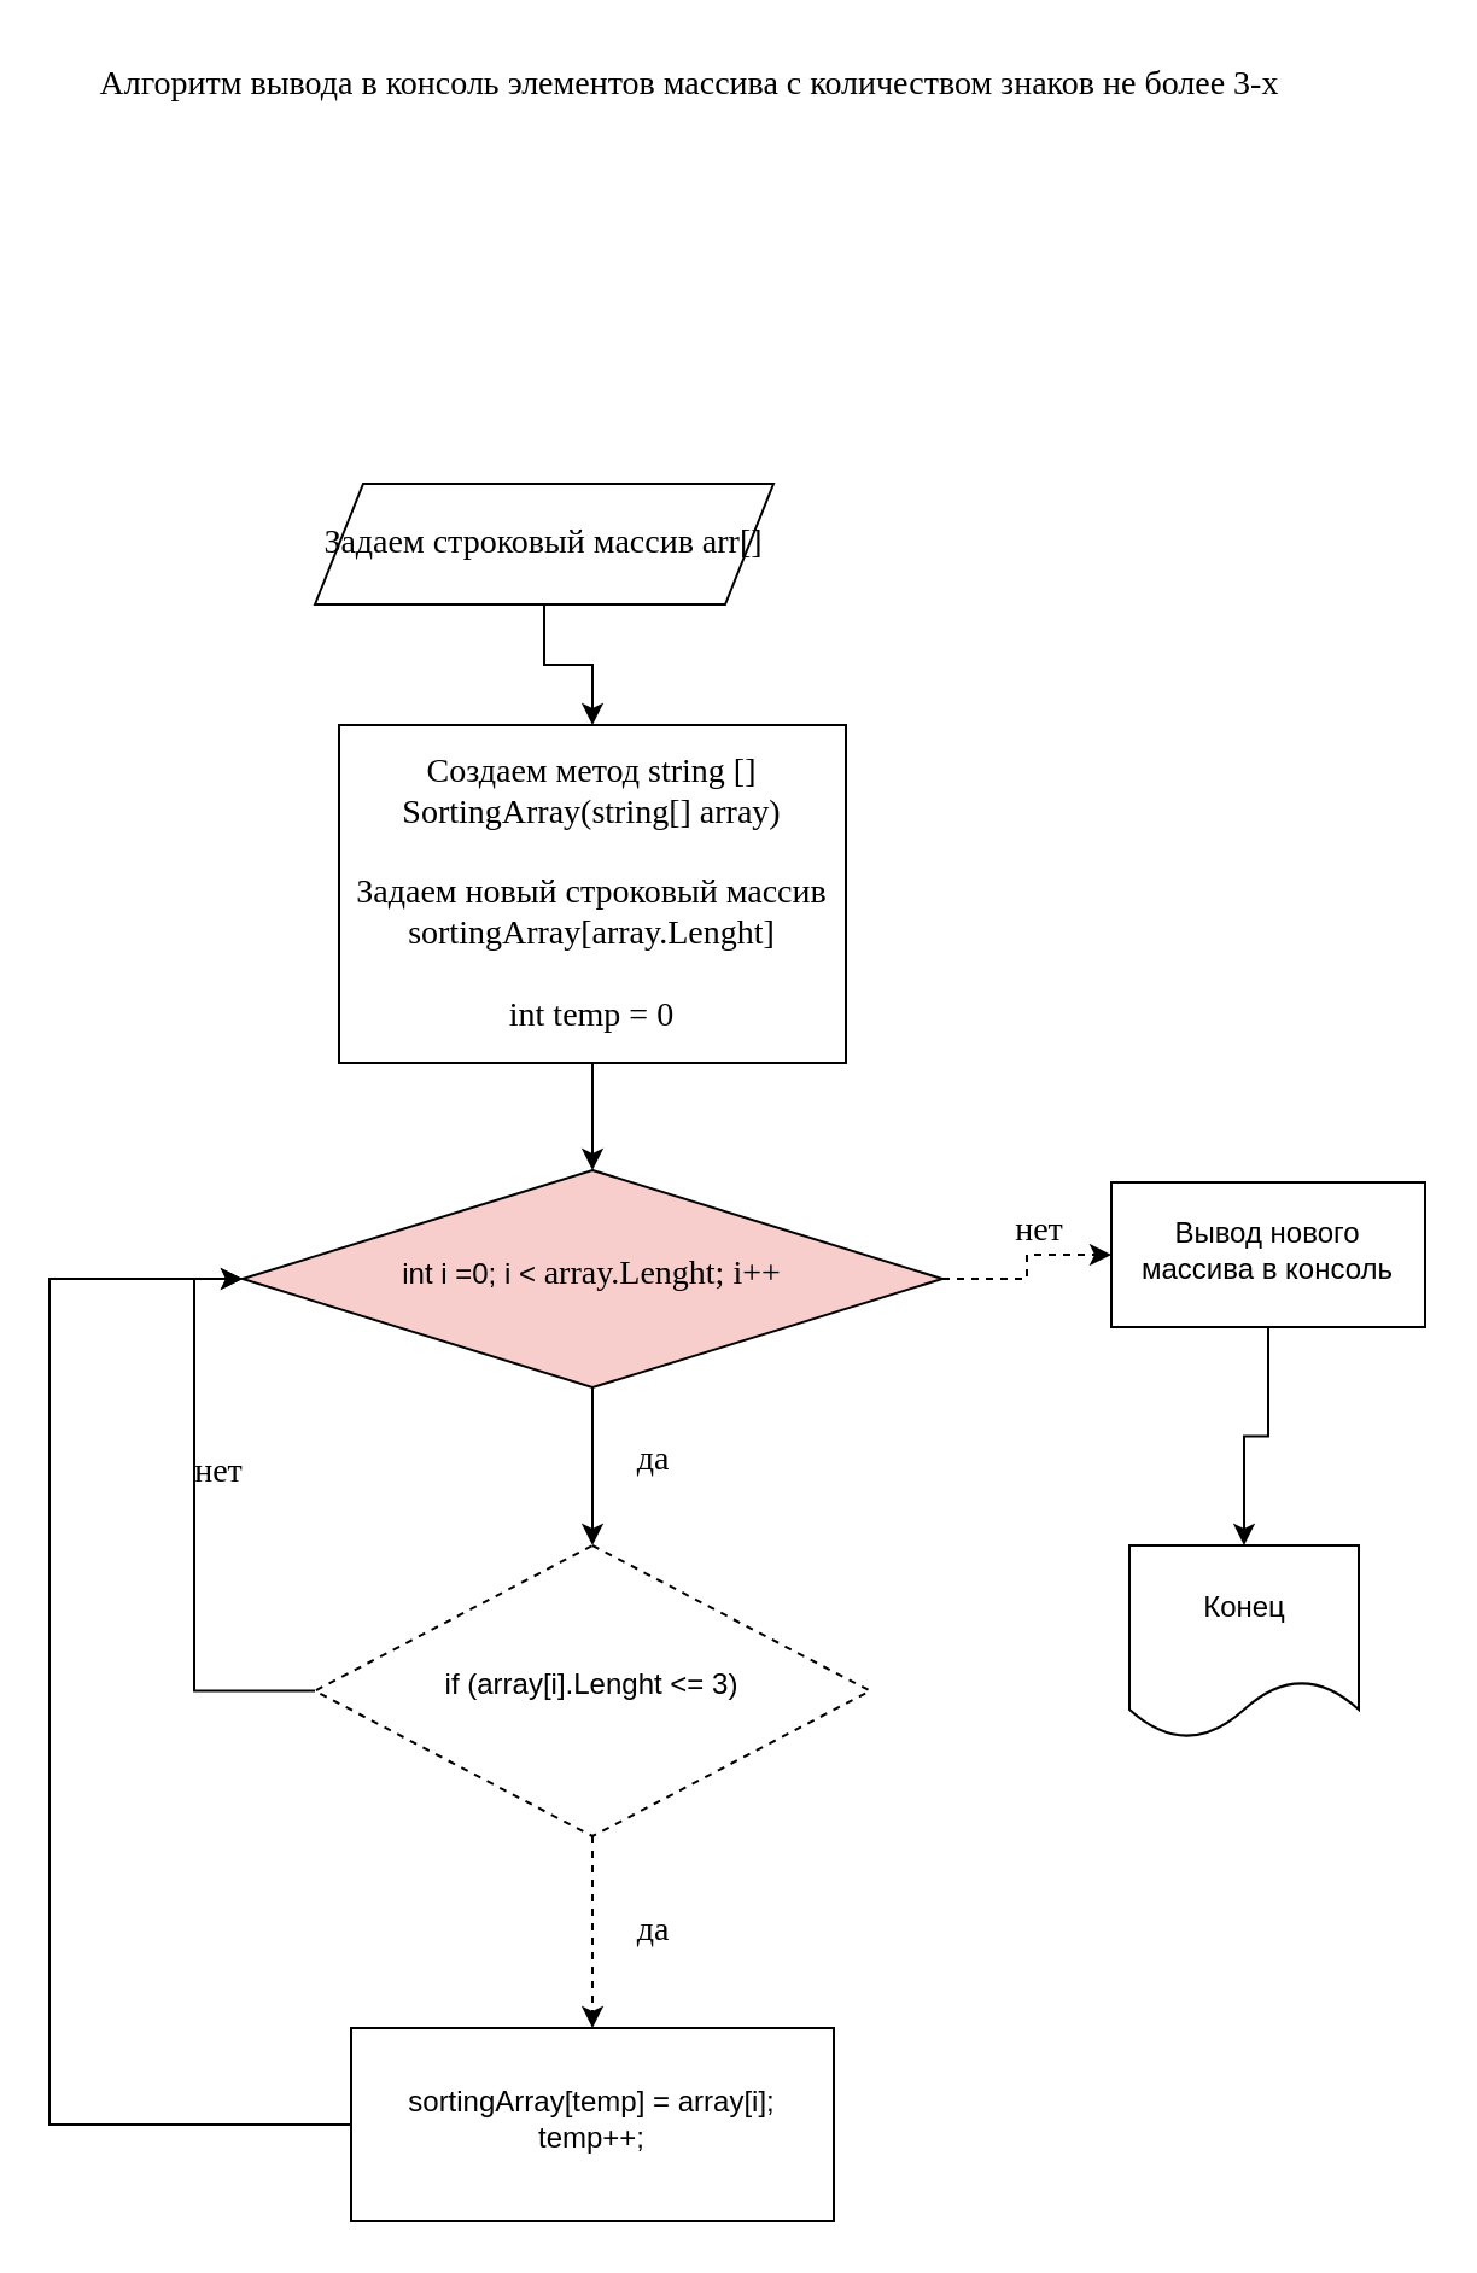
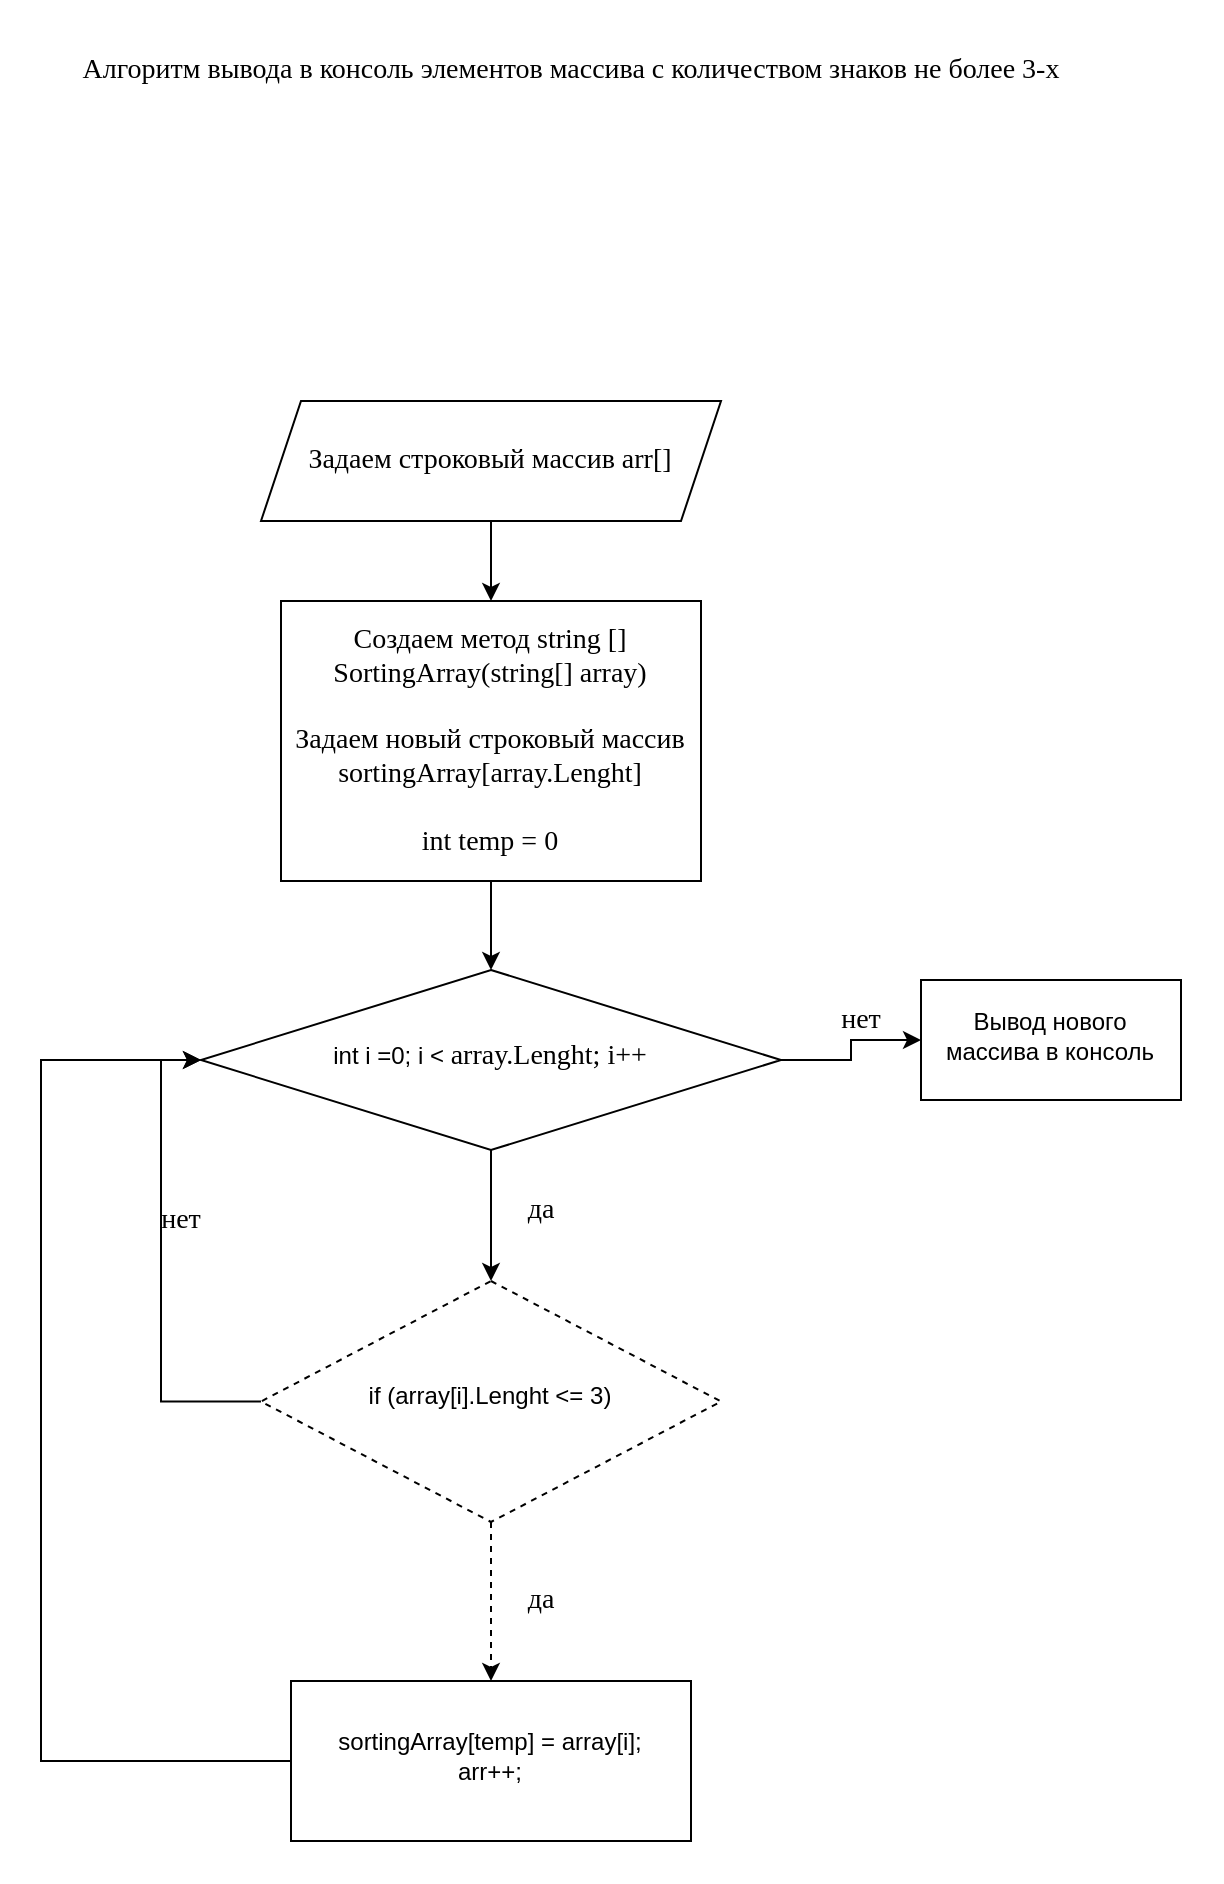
  <mxCell id="0" />
  <mxCell id="1" parent="0" />
- <mxCell id="2" value="" style="edgeStyle=orthogonalEdgeStyle;rounded=0;orthogonalLoop=1;jettySize=auto;html=1;fontFamily=Times New Roman;fontSize=14;dashed=1;" edge="1" parent="1" source="4" target="11"><mxGeometry relative="1" as="geometry" /></mxCell>
+ <mxCell id="2" value="" style="edgeStyle=orthogonalEdgeStyle;rounded=0;orthogonalLoop=1;jettySize=auto;html=1;fontFamily=Times New Roman;fontSize=14;" edge="1" parent="1" source="4" target="11"><mxGeometry relative="1" as="geometry" /></mxCell>
  <mxCell id="3" style="edgeStyle=orthogonalEdgeStyle;rounded=0;orthogonalLoop=1;jettySize=auto;html=1;exitX=0.5;exitY=1;exitDx=0;exitDy=0;fontFamily=Times New Roman;fontSize=14;" edge="1" parent="1" source="4" target="15"><mxGeometry relative="1" as="geometry" /></mxCell>
- <mxCell id="4" value="int i =0; i &amp;lt;&amp;nbsp;&lt;span style=&quot;font-family: &amp;quot;Times New Roman&amp;quot;; font-size: 14px;&quot;&gt;array.Lenght; i++&lt;/span&gt;" style="rhombus;whiteSpace=wrap;html=1;shadow=0;fontFamily=Helvetica;fontSize=12;align=center;strokeWidth=1;spacing=6;spacingTop=-4;fillColor=#f8cecc;" parent="1" vertex="1"><mxGeometry x="100" y="484.5" width="290" height="90" as="geometry" /></mxCell>
+ <mxCell id="4" value="int i =0; i &amp;lt;&amp;nbsp;&lt;span style=&quot;font-family: &amp;quot;Times New Roman&amp;quot;; font-size: 14px;&quot;&gt;array.Lenght; i++&lt;/span&gt;" style="rhombus;whiteSpace=wrap;html=1;shadow=0;fontFamily=Helvetica;fontSize=12;align=center;strokeWidth=1;spacing=6;spacingTop=-4;" parent="1" vertex="1"><mxGeometry x="100" y="484.5" width="290" height="90" as="geometry" /></mxCell>
  <mxCell id="5" value="&lt;font face=&quot;Times New Roman&quot; style=&quot;font-size: 14px;&quot;&gt;Алгоритм вывода в консоль элементов массива с количеством знаков не более 3-х&lt;/font&gt;" style="text;html=1;align=center;verticalAlign=middle;resizable=0;points=[];autosize=1;strokeColor=none;fillColor=none;" vertex="1" parent="1"><mxGeometry x="30" y="20" width="510" height="30" as="geometry" /></mxCell>
  <mxCell id="6" style="edgeStyle=orthogonalEdgeStyle;rounded=0;orthogonalLoop=1;jettySize=auto;html=1;exitX=0.5;exitY=1;exitDx=0;exitDy=0;entryX=0.5;entryY=0;entryDx=0;entryDy=0;fontFamily=Times New Roman;fontSize=14;" edge="1" parent="1" source="7" target="9"><mxGeometry relative="1" as="geometry" /></mxCell>
- <mxCell id="7" value="Задаем строковый массив arr[]" style="shape=parallelogram;perimeter=parallelogramPerimeter;whiteSpace=wrap;html=1;fixedSize=1;fontFamily=Times New Roman;fontSize=14;" vertex="1" parent="1"><mxGeometry x="130" y="200" width="190" height="50" as="geometry" /></mxCell>
+ <mxCell id="7" value="Задаем строковый массив arr[]" style="shape=parallelogram;perimeter=parallelogramPerimeter;whiteSpace=wrap;html=1;fixedSize=1;fontFamily=Times New Roman;fontSize=14;" vertex="1" parent="1"><mxGeometry x="130" y="200" width="230" height="60" as="geometry" /></mxCell>
  <mxCell id="8" style="edgeStyle=orthogonalEdgeStyle;rounded=0;orthogonalLoop=1;jettySize=auto;html=1;exitX=0.5;exitY=1;exitDx=0;exitDy=0;entryX=0.5;entryY=0;entryDx=0;entryDy=0;fontFamily=Times New Roman;fontSize=14;" edge="1" parent="1" source="9" target="4"><mxGeometry relative="1" as="geometry" /></mxCell>
  <mxCell id="9" value="Создаем метод string []&lt;br&gt;SortingArray(string[] array)&lt;br&gt;&lt;br&gt;Задаем новый строковый массив&lt;br&gt;sortingArray[array.Lenght]&lt;br&gt;&lt;br&gt;int temp = 0" style="rounded=0;whiteSpace=wrap;html=1;fontFamily=Times New Roman;fontSize=14;" vertex="1" parent="1"><mxGeometry x="140" y="300" width="210" height="140" as="geometry" /></mxCell>
- <mxCell id="10" style="edgeStyle=orthogonalEdgeStyle;rounded=0;orthogonalLoop=1;jettySize=auto;html=1;exitX=0.5;exitY=1;exitDx=0;exitDy=0;entryX=0.5;entryY=0;entryDx=0;entryDy=0;fontFamily=Times New Roman;fontSize=14;" edge="1" parent="1" source="11" target="12"><mxGeometry relative="1" as="geometry" /></mxCell>
  <mxCell id="11" value="Вывод нового массива в консоль" style="whiteSpace=wrap;html=1;shadow=0;strokeWidth=1;spacing=6;spacingTop=-4;" vertex="1" parent="1"><mxGeometry x="460" y="489.5" width="130" height="60" as="geometry" /></mxCell>
- <mxCell id="12" value="Конец" style="shape=document;whiteSpace=wrap;html=1;boundedLbl=1;shadow=0;strokeWidth=1;spacing=6;spacingTop=-4;" vertex="1" parent="1"><mxGeometry x="467.5" y="640" width="95" height="80" as="geometry" /></mxCell>
  <mxCell id="13" value="" style="edgeStyle=orthogonalEdgeStyle;rounded=0;orthogonalLoop=1;jettySize=auto;html=1;fontFamily=Times New Roman;fontSize=14;exitX=0.5;exitY=1;exitDx=0;exitDy=0;dashed=1;" edge="1" parent="1" source="15" target="17"><mxGeometry relative="1" as="geometry"><mxPoint x="248" y="800" as="sourcePoint" /></mxGeometry></mxCell>
  <mxCell id="14" style="edgeStyle=orthogonalEdgeStyle;rounded=0;orthogonalLoop=1;jettySize=auto;html=1;exitX=0;exitY=0.5;exitDx=0;exitDy=0;entryX=0;entryY=0.5;entryDx=0;entryDy=0;fontFamily=Times New Roman;fontSize=14;" edge="1" parent="1" source="15" target="4"><mxGeometry relative="1" as="geometry" /></mxCell>
  <mxCell id="15" value="if (array[i].Lenght &amp;lt;= 3)" style="rhombus;whiteSpace=wrap;html=1;shadow=0;strokeWidth=1;spacing=6;spacingTop=-4;dashed=1;" vertex="1" parent="1"><mxGeometry x="130" y="640" width="230" height="120.5" as="geometry" /></mxCell>
  <mxCell id="16" style="edgeStyle=orthogonalEdgeStyle;rounded=0;orthogonalLoop=1;jettySize=auto;html=1;exitX=0;exitY=0.5;exitDx=0;exitDy=0;entryX=0;entryY=0.5;entryDx=0;entryDy=0;fontFamily=Times New Roman;fontSize=14;" edge="1" parent="1" source="17" target="4"><mxGeometry relative="1" as="geometry"><Array as="points"><mxPoint x="20" y="880" /><mxPoint x="20" y="530" /></Array></mxGeometry></mxCell>
- <mxCell id="17" value="sortingArray[temp] = array[i];&lt;br&gt;temp++;" style="whiteSpace=wrap;html=1;shadow=0;strokeWidth=1;spacing=6;spacingTop=-4;" vertex="1" parent="1"><mxGeometry x="145" y="840" width="200" height="80" as="geometry" /></mxCell>
+ <mxCell id="17" value="sortingArray[temp] = array[i];&lt;br&gt;arr++;" style="whiteSpace=wrap;html=1;shadow=0;strokeWidth=1;spacing=6;spacingTop=-4;" vertex="1" parent="1"><mxGeometry x="145" y="840" width="200" height="80" as="geometry" /></mxCell>
  <mxCell id="18" value="да" style="text;html=1;align=center;verticalAlign=middle;resizable=0;points=[];autosize=1;strokeColor=none;fillColor=none;fontSize=14;fontFamily=Times New Roman;" vertex="1" parent="1"><mxGeometry x="250" y="785" width="40" height="30" as="geometry" /></mxCell>
  <mxCell id="19" value="нет" style="text;html=1;align=center;verticalAlign=middle;resizable=0;points=[];autosize=1;strokeColor=none;fillColor=none;fontSize=14;fontFamily=Times New Roman;" vertex="1" parent="1"><mxGeometry x="70" y="595" width="40" height="30" as="geometry" /></mxCell>
  <mxCell id="20" value="нет" style="text;html=1;align=center;verticalAlign=middle;resizable=0;points=[];autosize=1;strokeColor=none;fillColor=none;fontSize=14;fontFamily=Times New Roman;" vertex="1" parent="1"><mxGeometry x="410" y="495" width="40" height="30" as="geometry" /></mxCell>
  <mxCell id="21" value="да" style="text;html=1;align=center;verticalAlign=middle;resizable=0;points=[];autosize=1;strokeColor=none;fillColor=none;fontSize=14;fontFamily=Times New Roman;" vertex="1" parent="1"><mxGeometry x="250" y="590" width="40" height="30" as="geometry" /></mxCell>
